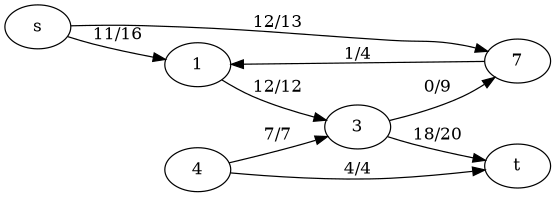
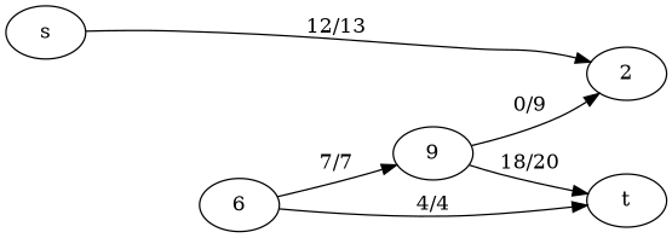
  digraph {
    rankdir=LR
    s
-   1
-   2 [label=7]
-   3
+   2
+   3 [label=9]
    t
-   4
-   s -> 1 [label="11/16"]
+   4 [label=6]
    s -> 2 [label="12/13"]
-   1 -> 3 [label="12/12"]
-   2 -> 1 [label="1/4"]
    3 -> 2 [label="0/9"]
    3 -> t [label="18/20"]
    4 -> 3 [label="7/7"]
    4 -> t [label="4/4"]
  }
